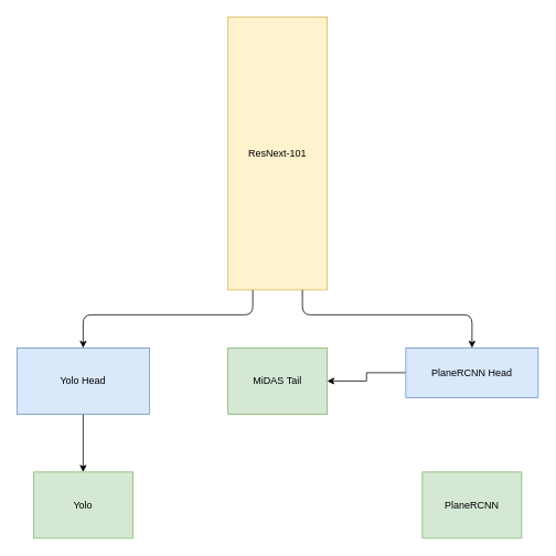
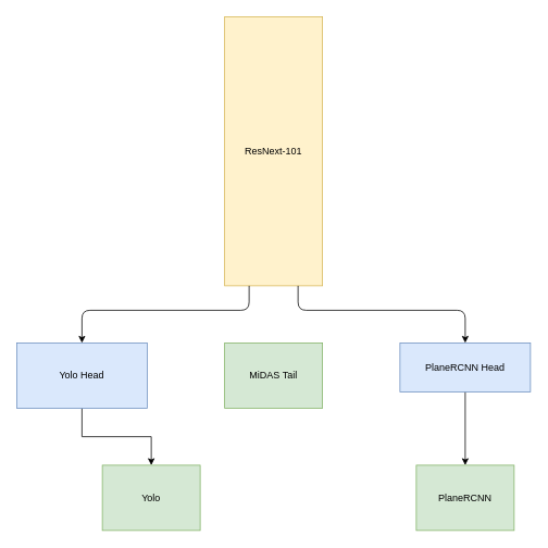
  <mxCell id="0" />
  <mxCell id="1" parent="0" />
  <mxCell id="2" value="ResNext-101" style="rounded=0;whiteSpace=wrap;html=1;fillColor=#fff2cc;strokeColor=#d6b656;" vertex="1" parent="1"><mxGeometry x="275" y="20" width="120" height="330" as="geometry" /></mxCell>
  <mxCell id="3" value="MiDAS Tail" style="rounded=0;whiteSpace=wrap;html=1;fillColor=#d5e8d4;strokeColor=#82b366;" vertex="1" parent="1"><mxGeometry x="275" y="420" width="120" height="80" as="geometry" /></mxCell>
  <mxCell id="4" value="" style="edgeStyle=orthogonalEdgeStyle;rounded=0;orthogonalLoop=1;jettySize=auto;html=1;" edge="1" parent="1" source="5" target="8"><mxGeometry relative="1" as="geometry" /></mxCell>
  <mxCell id="5" value="Yolo Head" style="rounded=0;whiteSpace=wrap;html=1;fillColor=#dae8fc;strokeColor=#6c8ebf;" vertex="1" parent="1"><mxGeometry x="20" y="420" width="160" height="80" as="geometry" /></mxCell>
- <mxCell id="6" value="" style="edgeStyle=orthogonalEdgeStyle;rounded=0;orthogonalLoop=1;jettySize=auto;html=1;" edge="1" parent="1" source="7" target="3"><mxGeometry relative="1" as="geometry" /></mxCell>
+ <mxCell id="6" value="" style="edgeStyle=orthogonalEdgeStyle;rounded=0;orthogonalLoop=1;jettySize=auto;html=1;" edge="1" parent="1" source="7" target="9"><mxGeometry relative="1" as="geometry" /></mxCell>
  <mxCell id="7" value="PlaneRCNN Head" style="rounded=0;whiteSpace=wrap;html=1;fillColor=#dae8fc;strokeColor=#6c8ebf;" vertex="1" parent="1"><mxGeometry x="490" y="420" width="160" height="60" as="geometry" /></mxCell>
- <mxCell id="8" value="Yolo" style="rounded=0;whiteSpace=wrap;html=1;fillColor=#d5e8d4;strokeColor=#82b366;" vertex="1" parent="1"><mxGeometry x="40" y="570" width="120" height="80" as="geometry" /></mxCell>
+ <mxCell id="8" value="Yolo" style="rounded=0;whiteSpace=wrap;html=1;fillColor=#d5e8d4;strokeColor=#82b366;" vertex="1" parent="1"><mxGeometry x="125" y="570" width="120" height="80" as="geometry" /></mxCell>
  <mxCell id="9" value="PlaneRCNN" style="rounded=0;whiteSpace=wrap;html=1;fillColor=#d5e8d4;strokeColor=#82b366;" vertex="1" parent="1"><mxGeometry x="510" y="570" width="120" height="80" as="geometry" /></mxCell>
  <mxCell id="10" value="" style="endArrow=classic;html=1;exitX=0.25;exitY=1;exitDx=0;exitDy=0;entryX=0.5;entryY=0;entryDx=0;entryDy=0;" edge="1" parent="1" source="2" target="5"><mxGeometry width="50" height="50" relative="1" as="geometry"><mxPoint x="310" y="400" as="sourcePoint" /><mxPoint x="360" y="350" as="targetPoint" /><Array as="points"><mxPoint x="305" y="380" /><mxPoint x="100" y="380" /></Array></mxGeometry></mxCell>
  <mxCell id="11" value="" style="endArrow=classic;html=1;entryX=0.5;entryY=0;entryDx=0;entryDy=0;exitX=0.75;exitY=1;exitDx=0;exitDy=0;" edge="1" parent="1" source="2" target="7"><mxGeometry width="50" height="50" relative="1" as="geometry"><mxPoint x="310" y="400" as="sourcePoint" /><mxPoint x="360" y="350" as="targetPoint" /><Array as="points"><mxPoint x="365" y="380" /><mxPoint x="570" y="380" /></Array></mxGeometry></mxCell>
